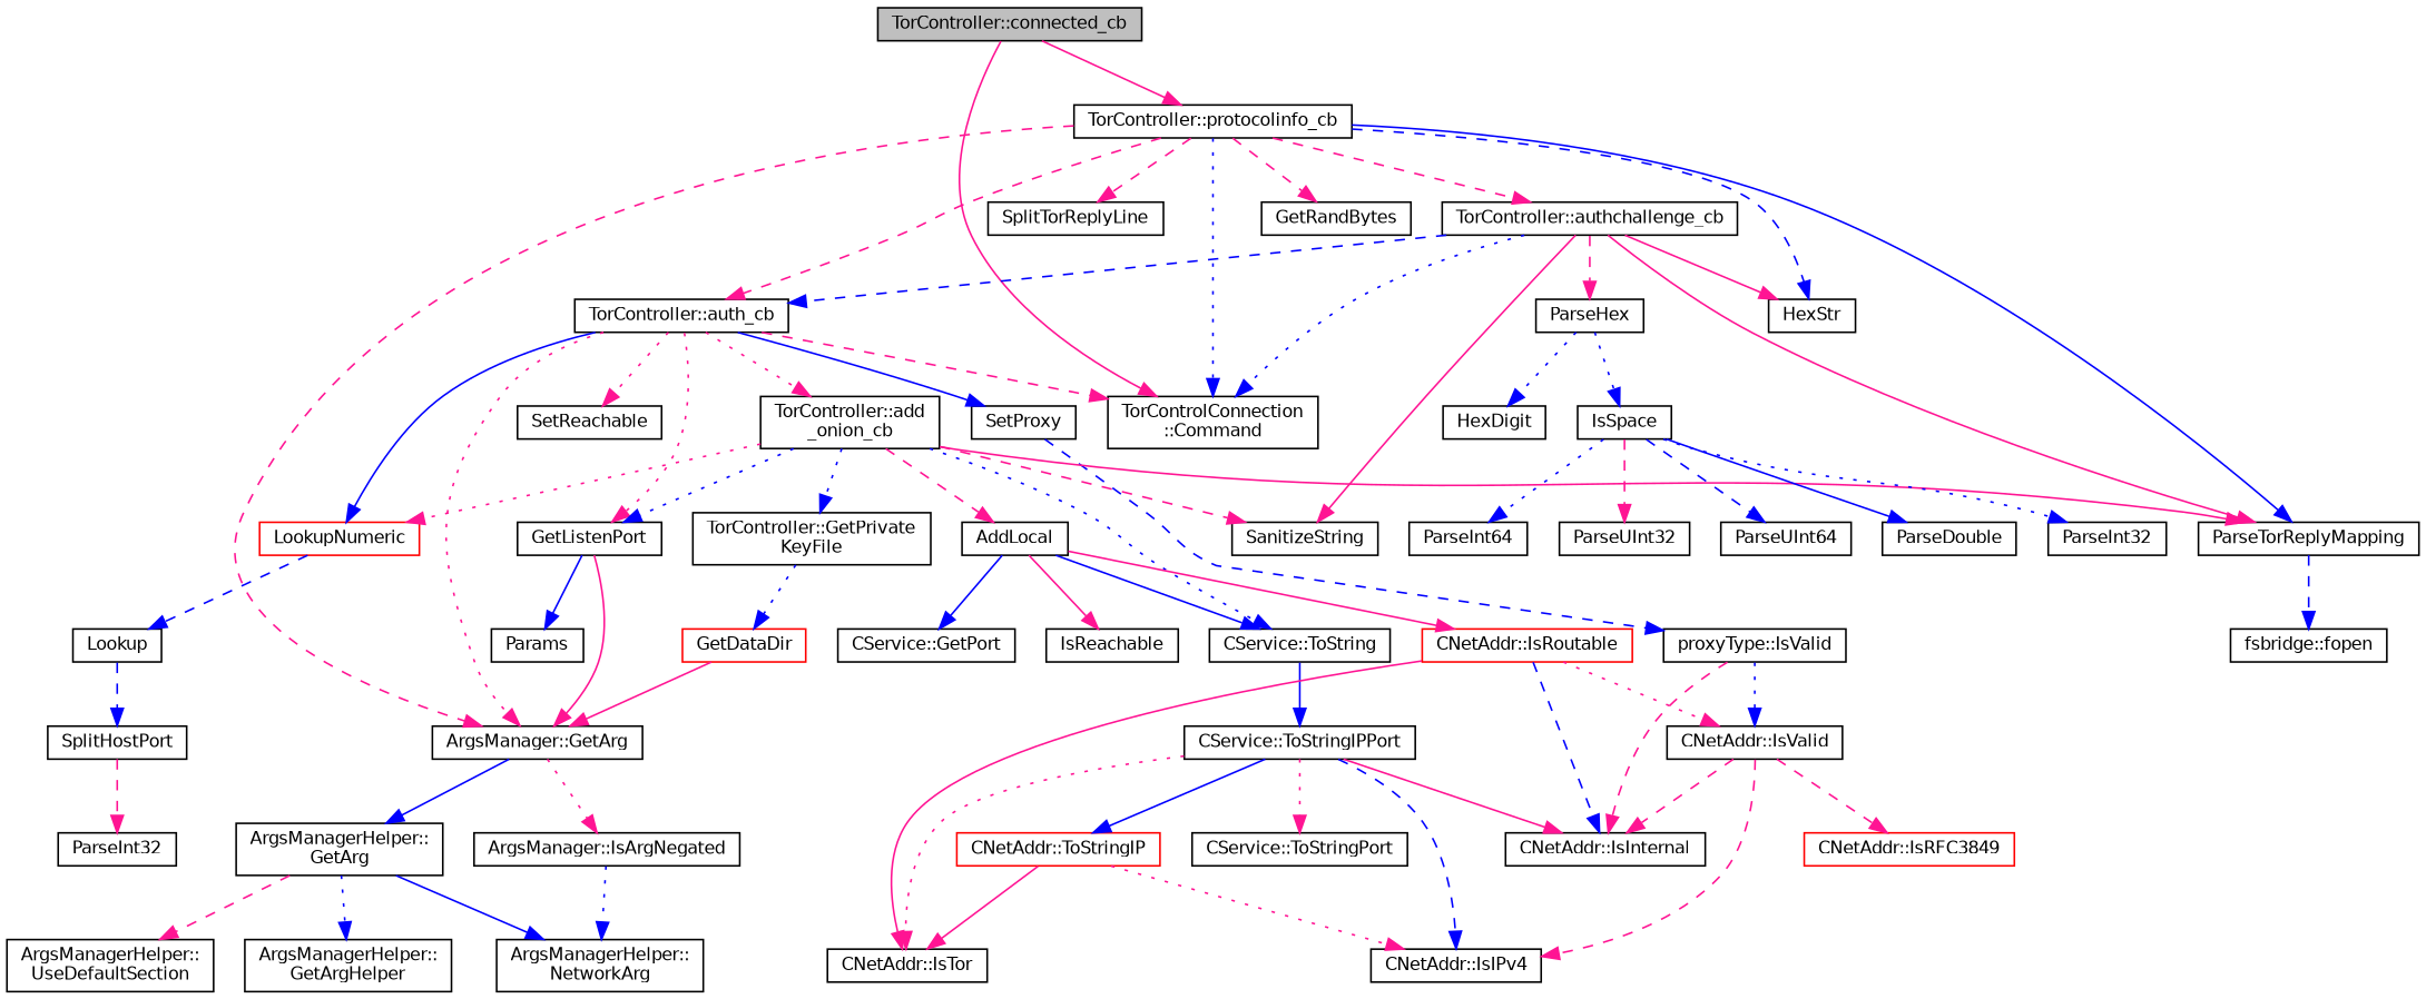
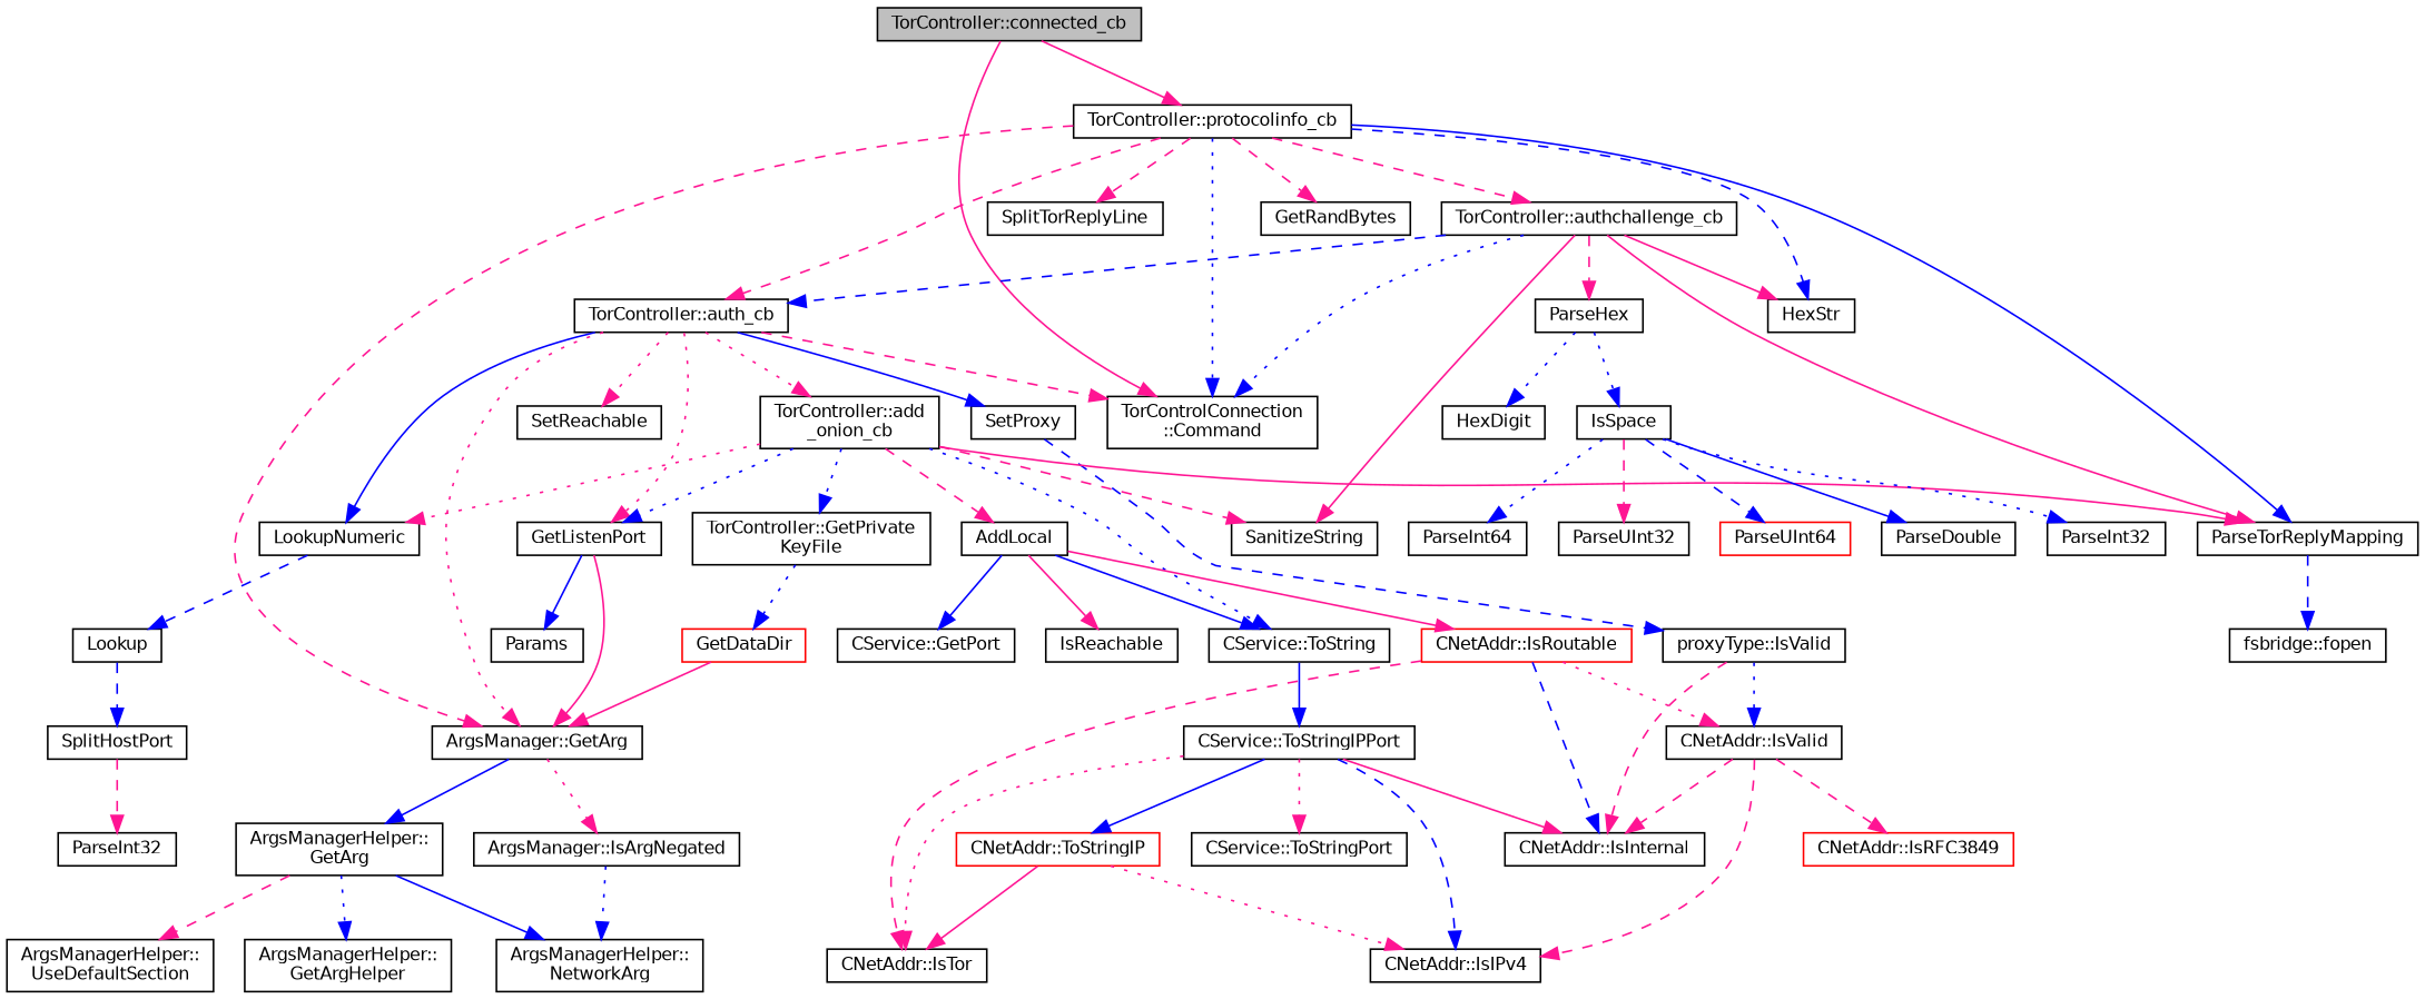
  digraph {
    rankdir=TB
    node [color=black fillcolor=white fontname=Helvetica fontsize=10 shape=record style=filled]
    edge [color=deeppink fontname=Helvetica fontsize=10 labelfontname=Helvetica labelfontsize=10 style=dashed]
    n1 [fillcolor=grey75 fontcolor=black height=0.2 label="TorController::connected_cb" width=0.4]
    n2 [height=0.2 label="TorControlConnection\l::Command" width=0.4]
    n3 [height=0.2 label="TorController::protocolinfo_cb" width=0.4]
    n4 [height=0.2 label=SplitTorReplyLine width=0.4]
    n5 [height=0.2 label=ParseTorReplyMapping width=0.4]
    n6 [height=0.2 label="ArgsManager::GetArg" width=0.4]
    n7 [height=0.2 label="TorController::auth_cb" width=0.4]
    n8 [height=0.2 label=GetRandBytes width=0.4]
    n9 [height=0.2 label=HexStr width=0.4]
    n10 [height=0.2 label="TorController::authchallenge_cb" width=0.4]
    n11 [height=0.2 label="fsbridge::fopen" width=0.4]
    n12 [height=0.2 label="ArgsManager::IsArgNegated" width=0.4]
    n13 [height=0.2 label="ArgsManagerHelper::\lGetArg" width=0.4]
-   n14 [color=red height=0.2 label=LookupNumeric width=0.4]
+   n14 [height=0.2 label=LookupNumeric width=0.4]
    n15 [height=0.2 label=SetProxy width=0.4]
    n16 [height=0.2 label=SetReachable width=0.4]
    n17 [height=0.2 label=GetListenPort width=0.4]
    n18 [height=0.2 label="TorController::add\l_onion_cb" width=0.4]
    n19 [height=0.2 label=SanitizeString width=0.4]
    n20 [height=0.2 label=ParseHex width=0.4]
    n21 [height=0.2 label="ArgsManagerHelper::\lNetworkArg" width=0.4]
    n22 [height=0.2 label="ArgsManagerHelper::\lGetArgHelper" width=0.4]
    n23 [height=0.2 label="ArgsManagerHelper::\lUseDefaultSection" width=0.4]
    n24 [height=0.2 label=Lookup width=0.4]
    n25 [height=0.2 label="proxyType::IsValid" width=0.4]
    n26 [height=0.2 label=Params width=0.4]
    n27 [height=0.2 label="CService::ToString" width=0.4]
    n28 [height=0.2 label="TorController::GetPrivate\lKeyFile" width=0.4]
    n29 [height=0.2 label=AddLocal width=0.4]
    n30 [height=0.2 label=SplitHostPort width=0.4]
    n31 [height=0.2 label=ParseInt32 width=0.4]
    n32 [height=0.2 label="CNetAddr::IsValid" width=0.4]
    n33 [height=0.2 label="CNetAddr::IsInternal" width=0.4]
    n34 [color=red height=0.2 label="CNetAddr::IsRFC3849" width=0.4]
    n35 [height=0.2 label="CNetAddr::IsIPv4" width=0.4]
    n36 [height=0.2 label="CService::ToStringIPPort" width=0.4]
    n37 [color=red height=0.2 label=GetDataDir width=0.4]
    n38 [color=red height=0.2 label="CNetAddr::IsRoutable" width=0.4]
    n39 [height=0.2 label=IsReachable width=0.4]
    n40 [height=0.2 label="CService::GetPort" width=0.4]
    n41 [height=0.2 label="CNetAddr::IsTor" width=0.4]
    n42 [color=red height=0.2 label="CNetAddr::ToStringIP" width=0.4]
    n43 [height=0.2 label="CService::ToStringPort" width=0.4]
    n44 [height=0.2 label=IsSpace width=0.4]
    n45 [height=0.2 label=HexDigit width=0.4]
    n46 [height=0.2 label=ParseInt32 width=0.4]
    n47 [height=0.2 label=ParseInt64 width=0.4]
    n48 [height=0.2 label=ParseUInt32 width=0.4]
-   n49 [height=0.2 label=ParseUInt64 width=0.4]
+   n49 [color=red height=0.2 label=ParseUInt64 width=0.4]
    n50 [height=0.2 label=ParseDouble width=0.4]
    n1 -> n2 [style=solid]
    n1 -> n3 [style=solid]
    n3 -> n2 [color=blue style=dotted]
    n3 -> n4
    n3 -> n5 [color=blue style=solid]
    n3 -> n6
    n3 -> n7
    n3 -> n8
    n3 -> n9 [color=blue]
    n3 -> n10
    n5 -> n11 [color=blue]
    n6 -> n12 [style=dotted]
    n6 -> n13 [color=blue style=solid]
    n7 -> n2
    n7 -> n6 [style=dotted]
    n7 -> n14 [color=blue style=solid]
    n7 -> n15 [color=blue style=solid]
    n7 -> n16 [style=dotted]
    n7 -> n17 [style=dotted]
    n7 -> n18 [style=dotted]
    n10 -> n2 [color=blue style=dotted]
    n10 -> n5 [style=solid]
    n10 -> n7 [color=blue]
    n10 -> n9 [style=solid]
    n10 -> n19 [style=solid]
    n10 -> n20
    n12 -> n21 [color=blue style=dotted]
    n13 -> n21 [color=blue style=solid]
    n13 -> n22 [color=blue style=dotted]
    n13 -> n23
    n14 -> n24 [color=blue]
    n15 -> n25 [color=blue]
    n17 -> n6 [style=solid]
    n17 -> n26 [color=blue style=solid]
    n18 -> n5 [style=solid]
    n18 -> n14 [style=dotted]
    n18 -> n17 [color=blue style=dotted]
    n18 -> n19
    n18 -> n27 [color=blue style=dotted]
    n18 -> n28 [color=blue style=dotted]
    n18 -> n29
    n20 -> n44 [color=blue style=dotted]
    n20 -> n45 [color=blue style=dotted]
    n24 -> n30 [color=blue]
    n25 -> n32 [color=blue style=dotted]
    n25 -> n33
    n27 -> n36 [color=blue style=solid]
    n28 -> n37 [color=blue style=dotted]
    n29 -> n27 [color=blue style=solid]
    n29 -> n38 [style=solid]
    n29 -> n39 [style=solid]
    n29 -> n40 [color=blue style=solid]
    n30 -> n31
    n32 -> n33
    n32 -> n34
    n32 -> n35
    n36 -> n33 [style=solid]
    n36 -> n35 [color=blue]
    n36 -> n41 [style=dotted]
    n36 -> n42 [color=blue style=solid]
    n36 -> n43 [style=dotted]
    n37 -> n6 [style=solid]
    n38 -> n32 [style=dotted]
    n38 -> n33 [color=blue]
-   n38 -> n41 [style=solid]
+   n38 -> n41
    n42 -> n35 [style=dotted]
    n42 -> n41 [style=solid]
    n44 -> n46 [color=blue style=dotted]
    n44 -> n47 [color=blue style=dotted]
    n44 -> n48
    n44 -> n49 [color=blue]
    n44 -> n50 [color=blue style=solid]
  }
